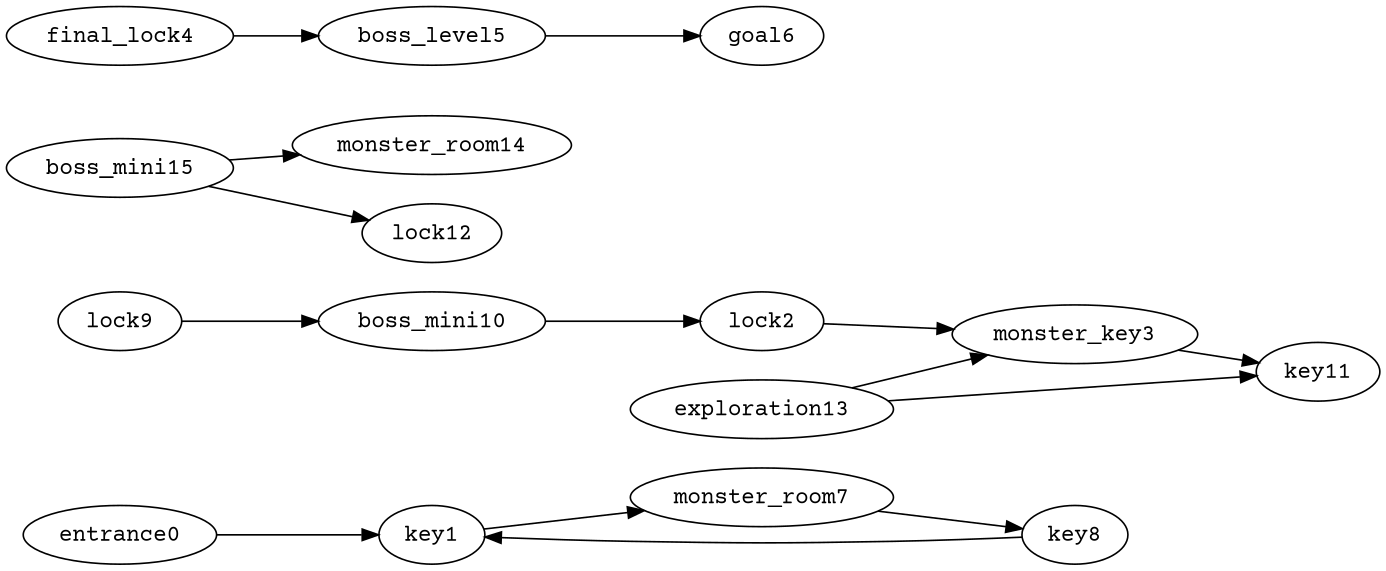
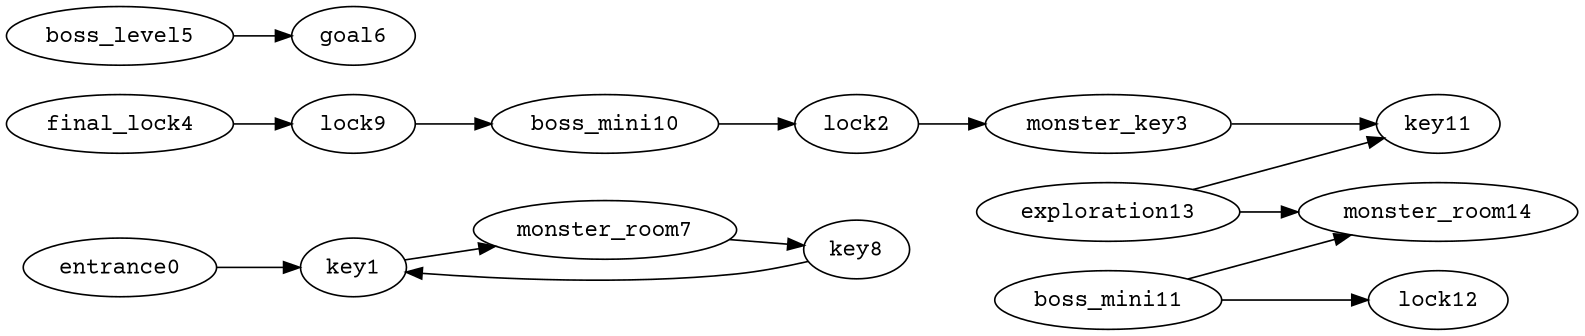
  digraph {
    fontname="Courier Prime"
    rankdir=LR
    node [fontname="Courier Prime"]
    edge [fontname="Courier Prime"]
    entrance0
    key1
    monster_room7
    key8
    n5 [label=monster_key3]
    lock2
    key11
    exploration13
    monster_room14
    final_lock4
    boss_level5
    goal6
    lock9
    boss_mini10
-   boss_mini15
+   boss_mini15 [label=boss_mini11]
    lock12
    entrance0 -> key1
    key1 -> monster_room7
    monster_room7 -> key8
    key8 -> key1
    n5 -> key11
    lock2 -> n5
    exploration13 -> key11
-   exploration13 -> n5
-   final_lock4 -> boss_level5
+   exploration13 -> monster_room14
+   final_lock4 -> lock9
    boss_level5 -> goal6
    lock9 -> boss_mini10
    boss_mini10 -> lock2
    boss_mini15 -> monster_room14
    boss_mini15 -> lock12
  }
